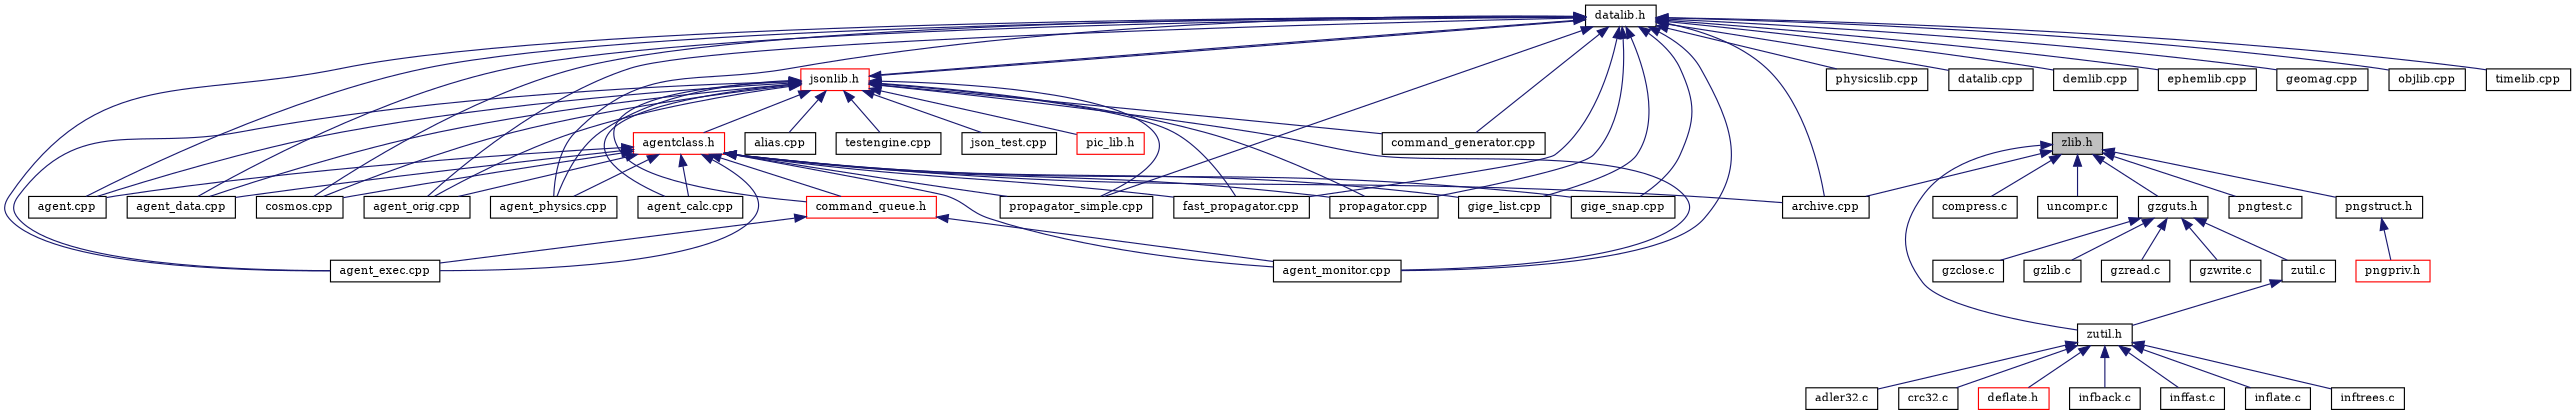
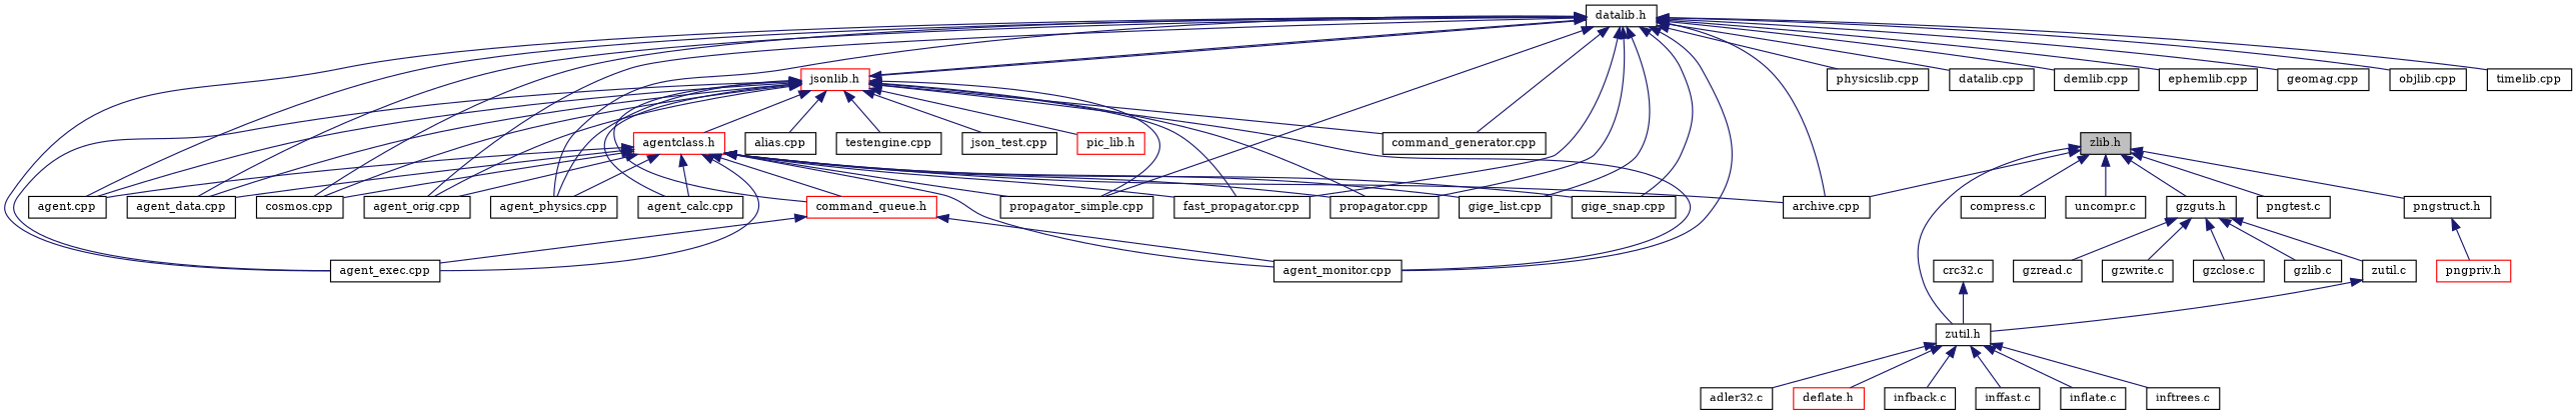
  digraph {
    fontname="DejaVu Serif"
    node [color=black fillcolor=white fontname="DejaVu Serif" fontsize=10 shape=record style=filled]
    edge [color=midnightblue dir=back fontname="DejaVu Serif" fontsize=10 labelfontname=Helvetica labelfontsize=10 style=solid]
    n1 [fillcolor=grey75 fontcolor=black height=0.2 label="zlib.h" width=0.4]
    n2 [height=0.2 label="archive.cpp" width=0.4]
    n3 [height=0.2 label="pngstruct.h" width=0.4]
    n4 [height=0.2 label="pngtest.c" width=0.4]
    n5 [height=0.2 label="zutil.h" width=0.4]
    n6 [height=0.2 label="compress.c" width=0.4]
    n7 [height=0.2 label="gzguts.h" width=0.4]
    n8 [height=0.2 label="uncompr.c" width=0.4]
    n9 [height=0.2 label="datalib.h" width=0.4]
    n10 [height=0.2 label="propagator_simple.cpp" width=0.4]
    n11 [height=0.2 label="physicslib.cpp" width=0.4]
    n12 [height=0.2 label="datalib.cpp" width=0.4]
    n13 [height=0.2 label="demlib.cpp" width=0.4]
    n14 [height=0.2 label="ephemlib.cpp" width=0.4]
    n15 [height=0.2 label="geomag.cpp" width=0.4]
    n16 [color=red height=0.2 label="jsonlib.h" width=0.4]
    n17 [height=0.2 label="agent_exec.cpp" width=0.4]
    n18 [height=0.2 label="agent_monitor.cpp" width=0.4]
    n19 [height=0.2 label="agent.cpp" width=0.4]
    n20 [height=0.2 label="agent_data.cpp" width=0.4]
    n21 [height=0.2 label="cosmos.cpp" width=0.4]
    n22 [height=0.2 label="agent_orig.cpp" width=0.4]
    n23 [height=0.2 label="agent_physics.cpp" width=0.4]
    n24 [height=0.2 label="fast_propagator.cpp" width=0.4]
    n25 [height=0.2 label="gige_list.cpp" width=0.4]
    n26 [height=0.2 label="gige_snap.cpp" width=0.4]
    n27 [height=0.2 label="propagator.cpp" width=0.4]
    n28 [height=0.2 label="command_generator.cpp" width=0.4]
    n29 [height=0.2 label="objlib.cpp" width=0.4]
    n30 [height=0.2 label="timelib.cpp" width=0.4]
    n31 [color=red height=0.2 label="pngpriv.h" width=0.4]
    n32 [height=0.2 label="adler32.c" width=0.4]
    n33 [height=0.2 label="crc32.c" width=0.4]
    n34 [color=red height=0.2 label="deflate.h" width=0.4]
    n35 [height=0.2 label="infback.c" width=0.4]
    n36 [height=0.2 label="inffast.c" width=0.4]
    n37 [height=0.2 label="inflate.c" width=0.4]
    n38 [height=0.2 label="inftrees.c" width=0.4]
    n39 [height=0.2 label="zutil.c" width=0.4]
    n40 [height=0.2 label="gzclose.c" width=0.4]
    n41 [height=0.2 label="gzlib.c" width=0.4]
    n42 [height=0.2 label="gzread.c" width=0.4]
    n43 [height=0.2 label="gzwrite.c" width=0.4]
    n44 [height=0.2 label="agent_calc.cpp" width=0.4]
    n45 [height=0.2 label="alias.cpp" width=0.4]
    n46 [height=0.2 label="testengine.cpp" width=0.4]
    n47 [height=0.2 label="json_test.cpp" width=0.4]
    n48 [color=red height=0.2 label="agentclass.h" width=0.4]
    n49 [color=red height=0.2 label="command_queue.h" width=0.4]
    n50 [color=red height=0.2 label="pic_lib.h" width=0.4]
    n1 -> n2
    n1 -> n3
    n1 -> n4
    n1 -> n5
    n1 -> n6
    n1 -> n7
    n1 -> n8
    n3 -> n31
    n5 -> n32
-   n5 -> n33
+   n33 -> n5
    n5 -> n34
    n5 -> n35
    n5 -> n36
    n5 -> n37
    n5 -> n38
    n7 -> n39
    n7 -> n40
    n7 -> n41
    n7 -> n42
    n7 -> n43
    n9 -> n2
    n9 -> n10
    n9 -> n11
    n9 -> n12
    n9 -> n13
    n9 -> n14
    n9 -> n15
    n9 -> n16
    n9 -> n17
    n9 -> n18
    n9 -> n19
    n9 -> n20
    n9 -> n21
    n9 -> n22
    n9 -> n23
    n9 -> n24
    n9 -> n25
    n9 -> n26
    n9 -> n27
    n9 -> n28
    n9 -> n29
    n9 -> n30
    n16 -> n9
    n16 -> n10
    n16 -> n17
    n16 -> n18
    n16 -> n19
    n16 -> n20
    n16 -> n21
    n16 -> n22
    n16 -> n23
    n16 -> n24
    n16 -> n27
    n16 -> n28
    n16 -> n44
    n16 -> n45
    n16 -> n46
    n16 -> n47
    n16 -> n48
    n16 -> n49
    n16 -> n50
    n39 -> n5
    n48 -> n2
    n48 -> n10
    n48 -> n17
    n48 -> n18
    n48 -> n19
    n48 -> n20
    n48 -> n21
    n48 -> n22
    n48 -> n23
    n48 -> n24
    n48 -> n25
    n48 -> n26
    n48 -> n27
    n48 -> n44
    n48 -> n49
    n49 -> n17
    n49 -> n18
  }
